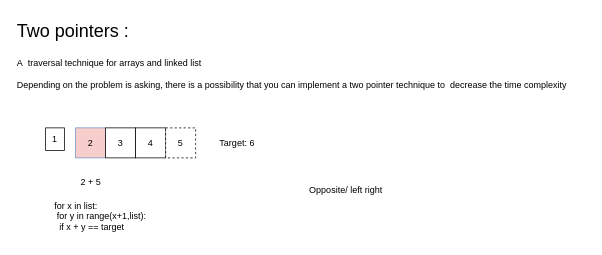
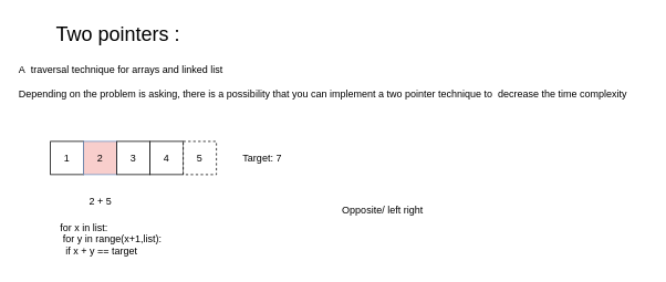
  <mxCell id="0" />
  <mxCell id="1" parent="0" />
- <mxCell id="2" value="&lt;font style=&quot;font-size: 24px;&quot;&gt;Two pointers :&lt;br&gt;&lt;/font&gt;" style="text;html=1;strokeColor=none;fillColor=none;align=left;verticalAlign=top;whiteSpace=wrap;rounded=0;" vertex="1" parent="1"><mxGeometry x="20" y="20" width="360" height="40" as="geometry" /></mxCell>
+ <mxCell id="2" value="&lt;font style=&quot;font-size: 24px;&quot;&gt;Two pointers :&lt;br&gt;&lt;/font&gt;" style="text;html=1;strokeColor=none;fillColor=none;align=left;verticalAlign=top;whiteSpace=wrap;rounded=0;" vertex="1" parent="1"><mxGeometry x="65" y="20" width="360" height="40" as="geometry" /></mxCell>
  <mxCell id="3" value="A&amp;nbsp; traversal technique for arrays and linked list&lt;br&gt;&lt;br&gt;Depending on the problem is asking, there is a possibility that you can implement a two pointer technique to&amp;nbsp; decrease the time complexity" style="text;html=1;align=left;verticalAlign=top;resizable=0;points=[];autosize=1;strokeColor=none;fillColor=none;" vertex="1" parent="1"><mxGeometry x="20" y="70" width="760" height="60" as="geometry" /></mxCell>
- <mxCell id="4" value="1" style="whiteSpace=wrap;html=1;aspect=fixed;" vertex="1" parent="1"><mxGeometry x="60" y="170" width="25" height="30" as="geometry" /></mxCell>
+ <mxCell id="4" value="1" style="whiteSpace=wrap;html=1;aspect=fixed;" vertex="1" parent="1"><mxGeometry x="60" y="170" width="40" height="40" as="geometry" /></mxCell>
  <mxCell id="5" value="2" style="whiteSpace=wrap;html=1;aspect=fixed;fillColor=#f8cecc;strokeColor=#6c8ebf;" vertex="1" parent="1"><mxGeometry x="100" y="170" width="40" height="40" as="geometry" /></mxCell>
  <mxCell id="6" value="3" style="whiteSpace=wrap;html=1;aspect=fixed;" vertex="1" parent="1"><mxGeometry x="140" y="170" width="40" height="40" as="geometry" /></mxCell>
  <mxCell id="7" value="4" style="whiteSpace=wrap;html=1;aspect=fixed;" vertex="1" parent="1"><mxGeometry x="180" y="170" width="40" height="40" as="geometry" /></mxCell>
  <mxCell id="8" value="5" style="whiteSpace=wrap;html=1;aspect=fixed;dashed=1;" vertex="1" parent="1"><mxGeometry x="220" y="170" width="40" height="40" as="geometry" /></mxCell>
- <mxCell id="9" value="Target: 6" style="text;html=1;align=center;verticalAlign=middle;resizable=0;points=[];autosize=1;strokeColor=none;fillColor=none;" vertex="1" parent="1"><mxGeometry x="280" y="175" width="70" height="30" as="geometry" /></mxCell>
+ <mxCell id="9" value="Target: 7" style="text;html=1;align=center;verticalAlign=middle;resizable=0;points=[];autosize=1;strokeColor=none;fillColor=none;" vertex="1" parent="1"><mxGeometry x="280" y="175" width="70" height="30" as="geometry" /></mxCell>
  <mxCell id="10" value="2 + 5" style="text;html=1;align=center;verticalAlign=middle;resizable=0;points=[];autosize=1;strokeColor=none;fillColor=none;" vertex="1" parent="1"><mxGeometry x="95" y="228" width="50" height="30" as="geometry" /></mxCell>
  <mxCell id="11" value="for x in list:&amp;nbsp;&lt;br&gt;&lt;span style=&quot;white-space: pre;&quot;&gt; &lt;/span&gt;for y in range(x+1,list):&lt;br&gt;&lt;span style=&quot;white-space: pre;&quot;&gt; &lt;/span&gt;&lt;span style=&quot;white-space: pre;&quot;&gt; &lt;/span&gt;if x + y == target" style="text;html=1;align=left;verticalAlign=middle;resizable=0;points=[];autosize=1;strokeColor=none;fillColor=none;" vertex="1" parent="1"><mxGeometry x="70" y="258" width="170" height="60" as="geometry" /></mxCell>
  <mxCell id="12" value="Opposite/ left right&lt;br&gt;" style="text;html=1;align=center;verticalAlign=middle;resizable=0;points=[];autosize=1;strokeColor=none;fillColor=none;" vertex="1" parent="1"><mxGeometry x="400" y="238" width="120" height="30" as="geometry" /></mxCell>
